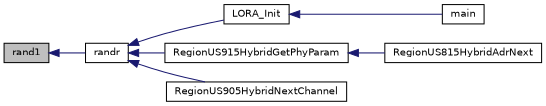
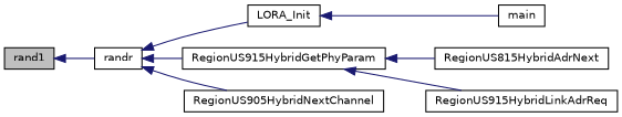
  digraph {
    rankdir=LR
    node [color=black fillcolor=white fontname=Helvetica fontsize=10 shape=record style=filled]
    edge [color=midnightblue dir=back fontname=Helvetica fontsize=10 labelfontname=Helvetica labelfontsize=10 style=solid]
    n1 [fillcolor=grey75 fontcolor=black height=0.2 label=rand1 width=0.4]
    n2 [height=0.2 label=randr width=0.4]
    n3 [height=0.2 label=LORA_Init width=0.4]
    n4 [height=0.2 label=RegionUS915HybridGetPhyParam width=0.4]
    n5 [height=0.2 label=RegionUS905HybridNextChannel width=0.4]
    n6 [height=0.2 label=main width=0.4]
    n7 [height=0.2 label=RegionUS815HybridAdrNext width=0.4]
+   n8 [height=0.2 label=RegionUS915HybridLinkAdrReq width=0.4]
    n1 -> n2
    n2 -> n3
    n2 -> n4
    n2 -> n5
    n3 -> n6
    n4 -> n7
+   n4 -> n8
  }
